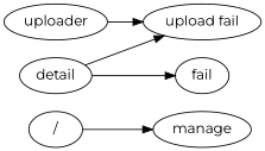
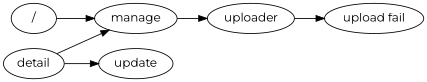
  digraph {
    fontname=Montserrat
    rankdir=LR
    node [fontname=Montserrat]
    edge [fontname=Montserrat]
    "/"
    manage
    uploader
    "upload fail"
    detail
-   update [label=fail]
+   update
    "/" -> manage
+   manage -> uploader
    uploader -> "upload fail"
-   detail -> "upload fail"
+   detail -> manage
    detail -> update
  }
